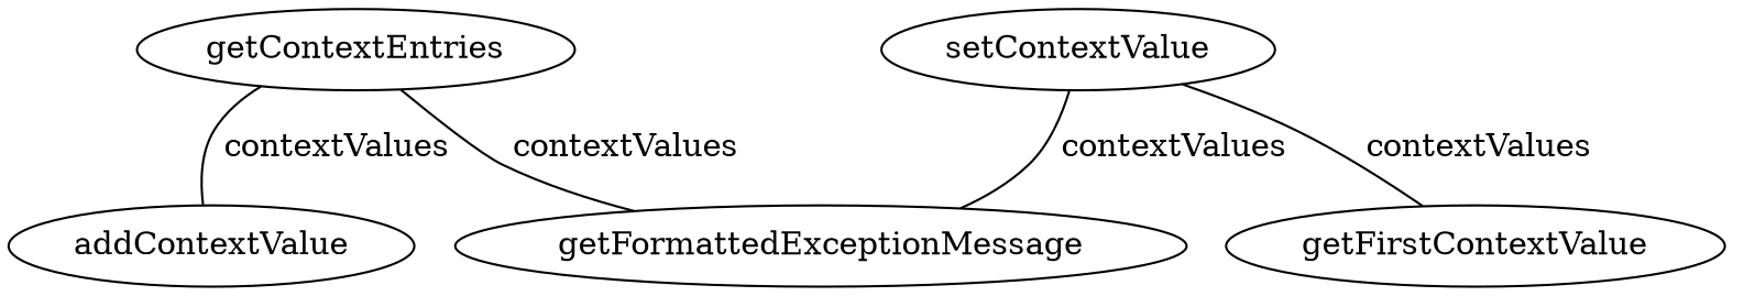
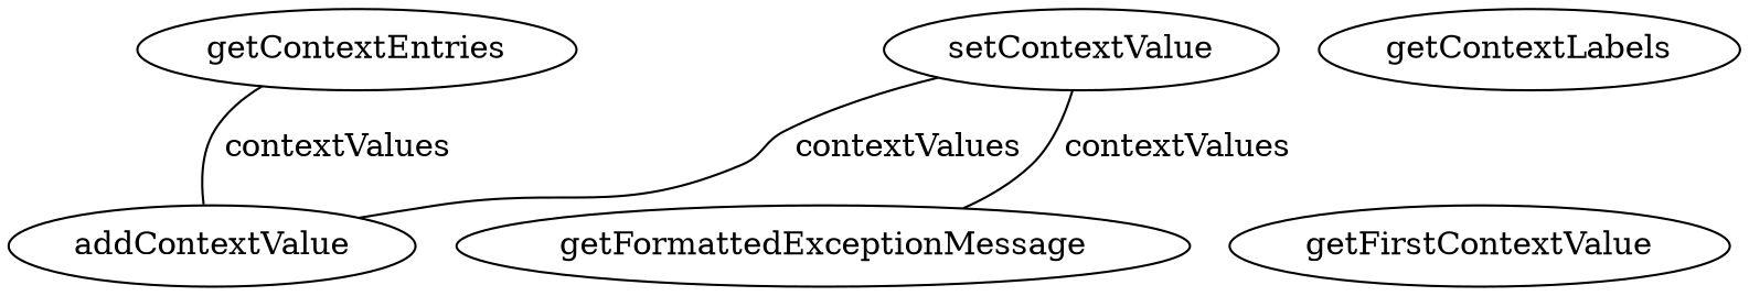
  digraph {
    edge [dir=none]
    setContextValue
    getFormattedExceptionMessage
    addContextValue
    getContextEntries
+   getContextLabels
    getFirstContextValue
    setContextValue -> getFormattedExceptionMessage [label=" contextValues"]
-   setContextValue -> getFirstContextValue [label=" contextValues"]
-   getContextEntries -> getFormattedExceptionMessage [label=" contextValues"]
+   setContextValue -> addContextValue [label=" contextValues"]
    getContextEntries -> addContextValue [label=" contextValues"]
  }
